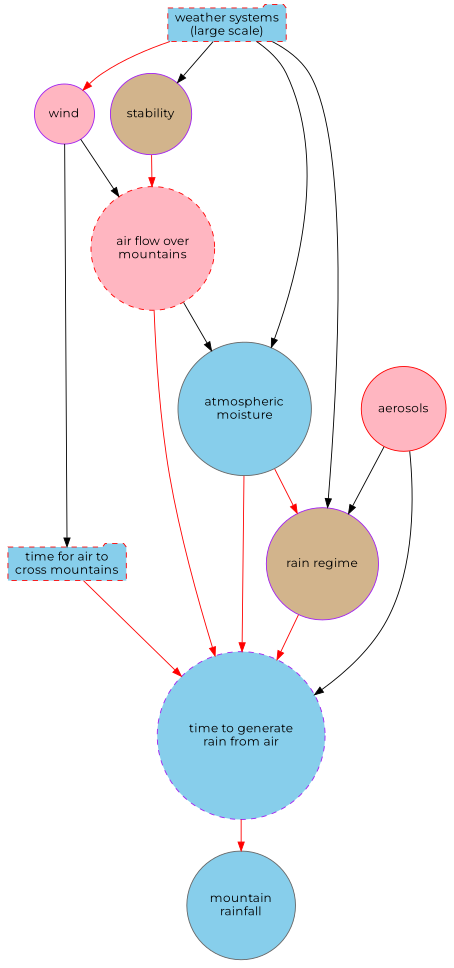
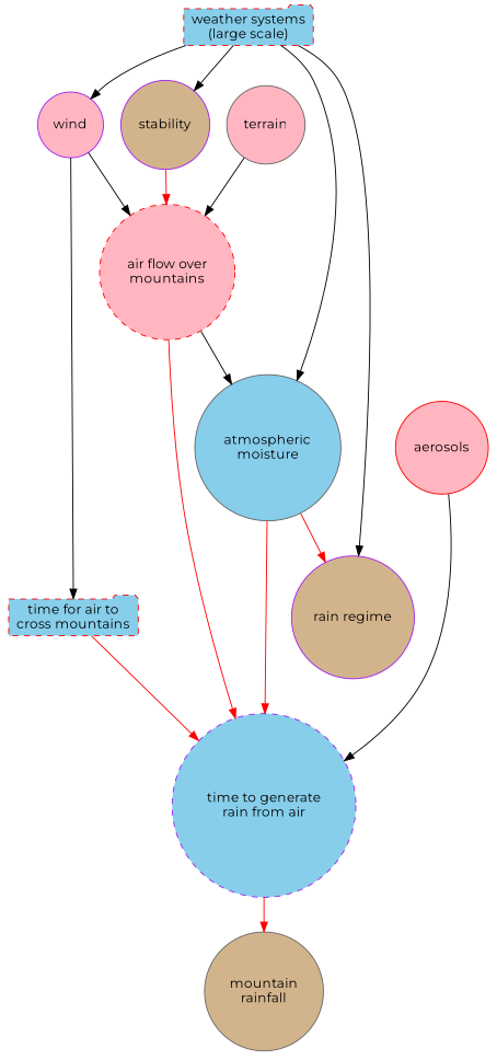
  digraph {
    fontname=Montserrat
    node [color=red fillcolor=skyblue fontname=Montserrat shape=circle style=filled]
    edge [color=black fontname=Montserrat]
    n1 [label="weather systems\n(large scale)" shape=folder style="dashed,filled"]
    n2 [color=purple fillcolor=tan label="rain regime"]
    n3 [color=purple fillcolor=tan label=stability]
    n4 [color=purple fillcolor=lightpink label=wind]
    n5 [color=gray40 label="atmospheric\nmoisture"]
    n6 [color=purple label="time to generate\nrain from air" style="dashed,filled"]
    n7 [fillcolor=lightpink label="air flow over\nmountains" style="dashed,filled"]
    n8 [label="time for air to\ncross mountains" shape=folder style="dashed,filled"]
-   n9 [color=gray40 label="mountain\nrainfall"]
+   n9 [color=gray40 fillcolor=tan label="mountain\nrainfall"]
    n10 [fillcolor=lightpink label=aerosols]
+   n11 [color=gray40 fillcolor=lightpink label=terrain]
    n1 -> n2
    n1 -> n3
-   n1 -> n4 [color=red]
+   n1 -> n4
    n1 -> n5
-   n2 -> n6 [color=red]
    n3 -> n7 [color=red]
    n4 -> n7
    n4 -> n8
    n5 -> n2 [color=red]
    n5 -> n6 [color=red]
    n6 -> n9 [color=red]
    n7 -> n5
    n7 -> n6 [color=red]
    n8 -> n6 [color=red]
-   n10 -> n2
    n10 -> n6
+   n11 -> n7
  }
